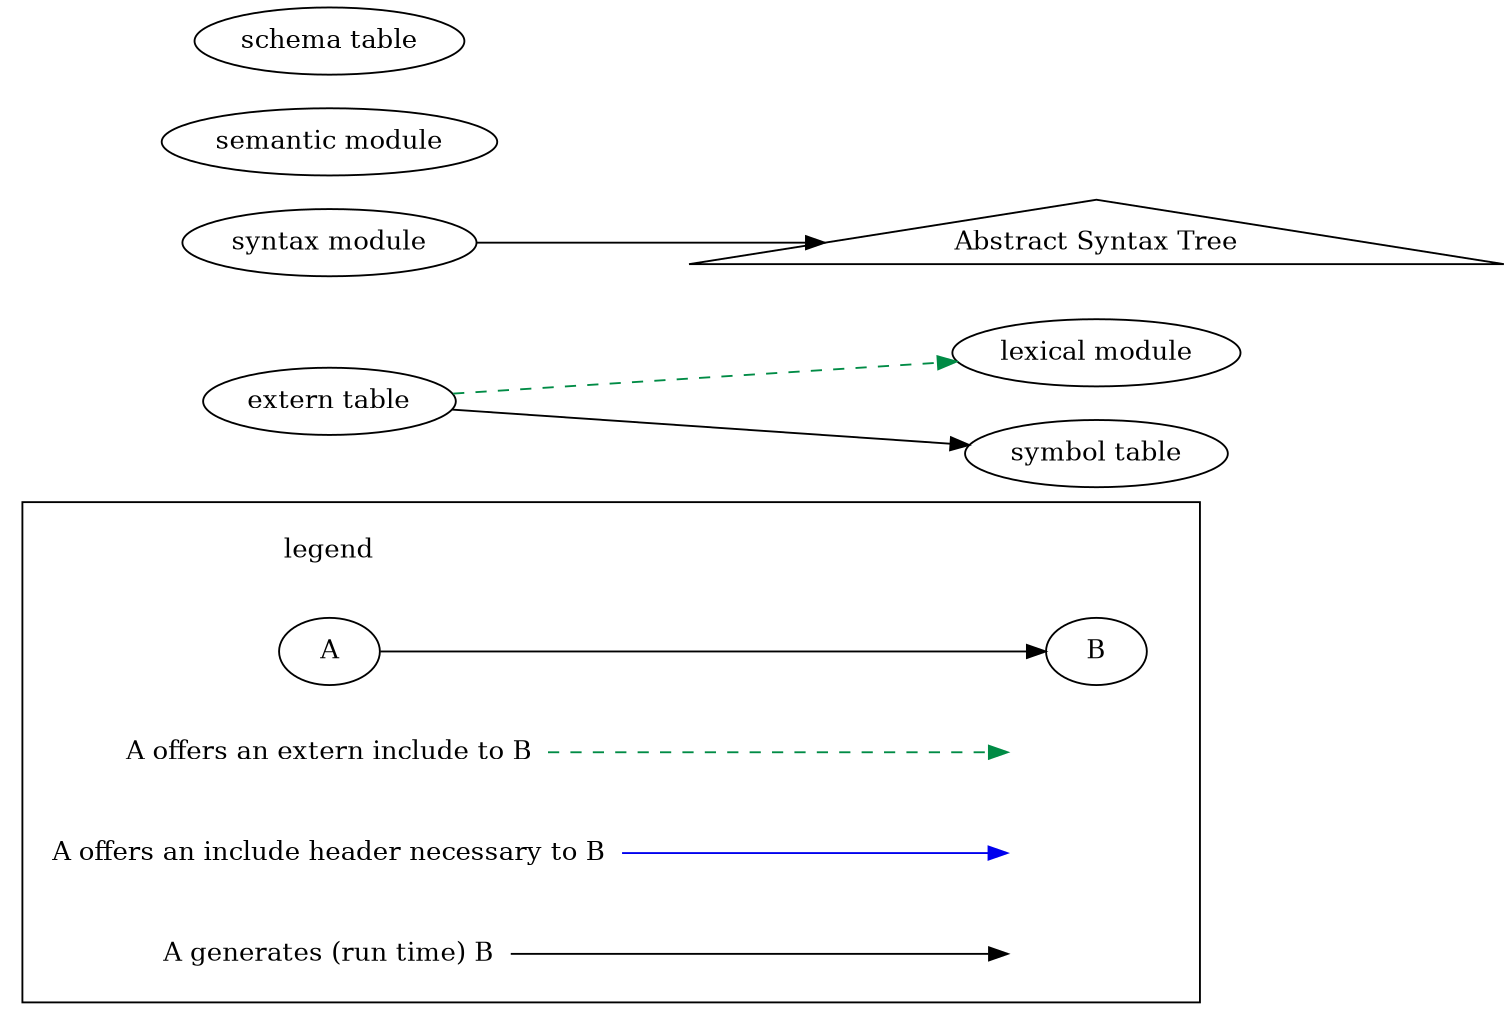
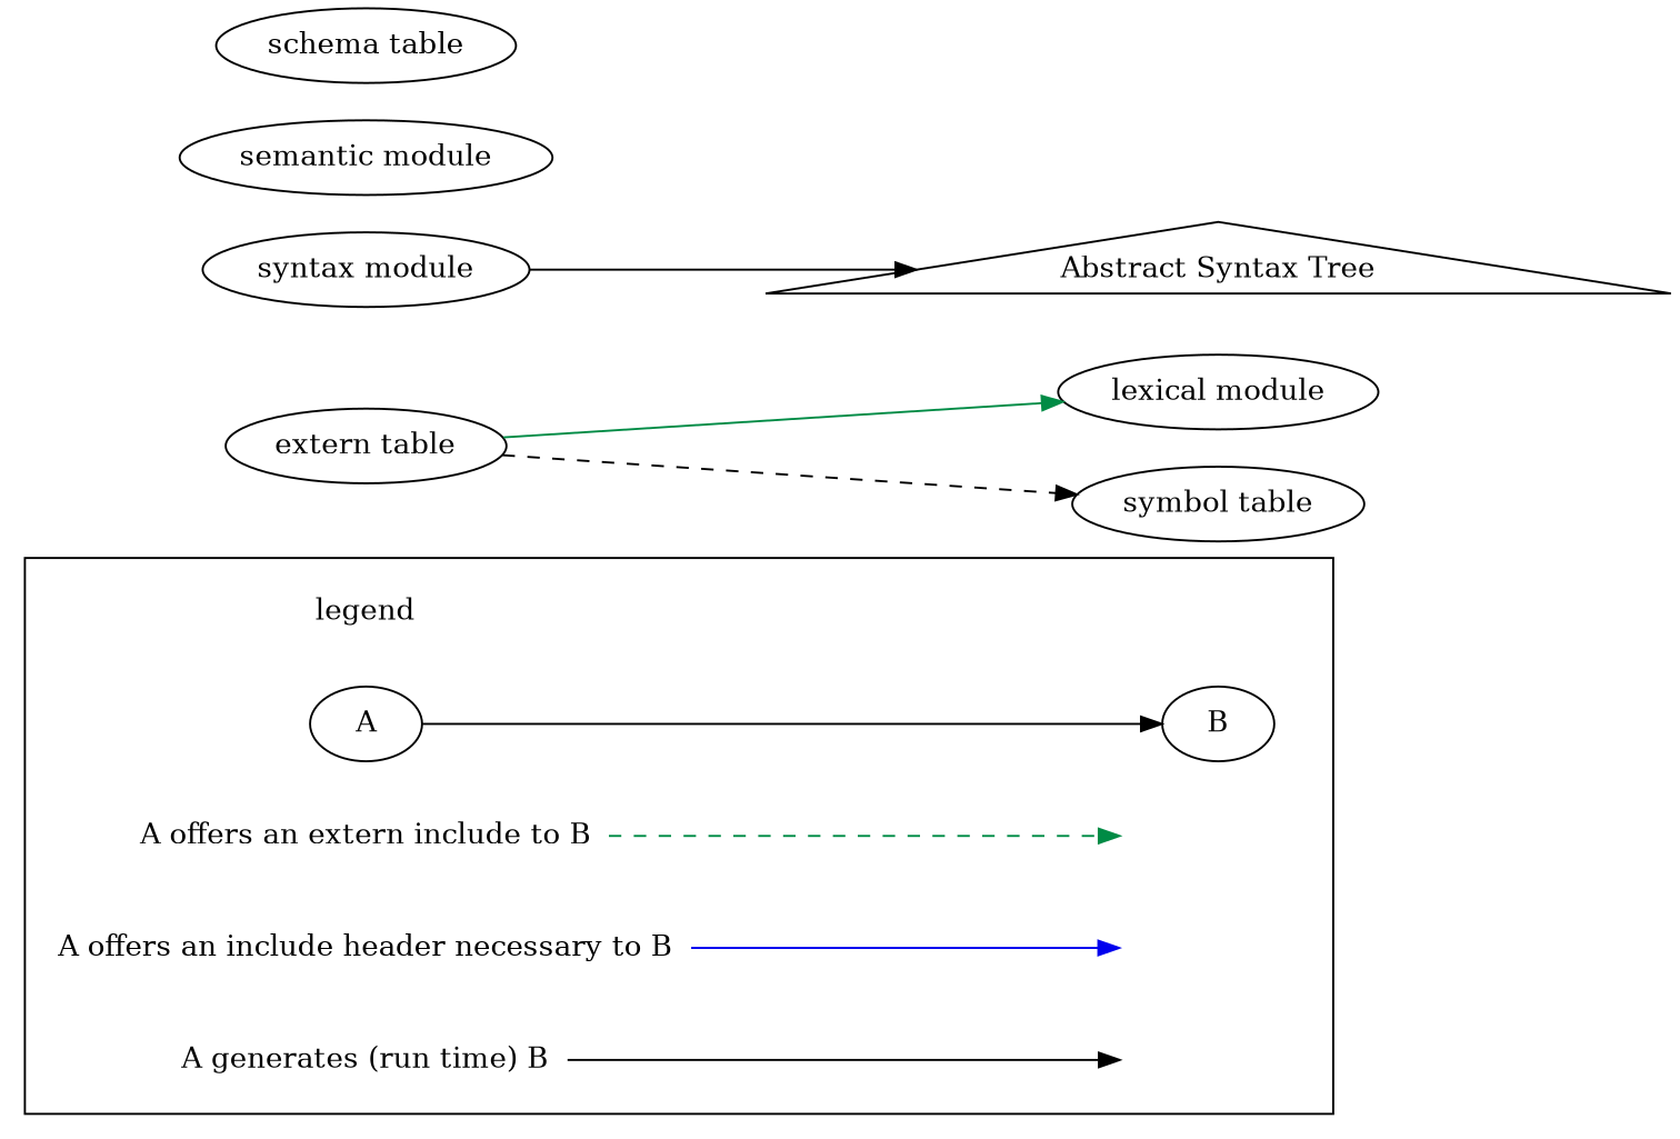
  digraph {
    rankdir=LR
    legend [shape=none]
    A
    B
    n4 [label="A offers an extern include to B" shape=none]
    entry12 [style=invis]
    n6 [label="A offers an include header necessary to B" shape=none]
    entry22 [style=invis]
    n8 [label="A generates (run time) B" shape=none]
    entry32 [style=invis]
    n10 [label="lexical module"]
    n11 [label="syntax module"]
    n12 [label="Abstract Syntax Tree" shape=triangle]
    n13 [label="semantic module"]
    n14 [label="extern table"]
    n15 [label="symbol table"]
    n16 [label="schema table"]
    subgraph cluster_1 {
      legend
      A
      B
      n4
      entry12
      n6
      entry22
      n8
      entry32
    }
    A -> B
    n4 -> entry12 [color=springgreen4 style=dashed]
    n6 -> entry22 [color=blue2]
    n8 -> entry32 [color=black]
    n11 -> n12 [color=black]
-   n14 -> n10 [color=springgreen4 style=dashed]
-   n14 -> n15
+   n14 -> n10 [color=springgreen4 style=solid]
+   n14 -> n15 [style=dashed]
  }
